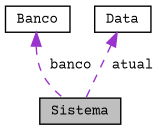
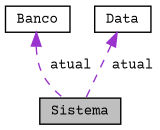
  digraph {
    fontname="Courier Prime"
    node [color=black fillcolor=white fontname="Courier Prime" fontsize=10 shape=record style=filled]
    edge [color=darkorchid3 dir=back fontname="Courier Prime" fontsize=10 labelfontname=Helvetica labelfontsize=10 style=dashed]
    n1 [fillcolor=grey75 fontcolor=black height=0.2 label=Sistema width=0.4]
    n2 [height=0.2 label=Banco width=0.4]
    n3 [height=0.2 label=Data width=0.4]
-   n2 -> n1 [label=" banco"]
+   n2 -> n1 [label=" atual"]
    n3 -> n1 [label=" atual"]
  }
